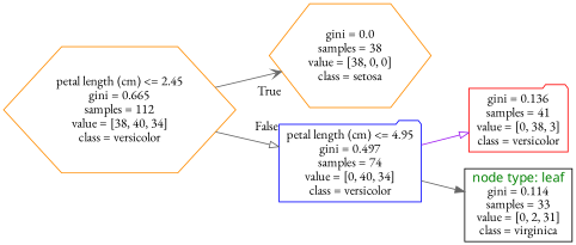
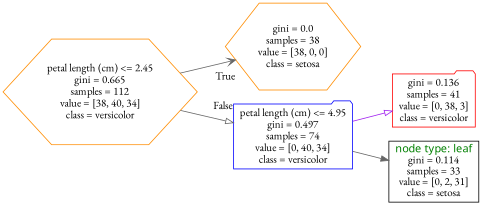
  digraph {
    rankdir=LR
    fontname="EB Garamond"
    node [shape=hexagon color=darkorange fontname="EB Garamond"]
    edge [color=gray40 arrowhead=onormal fontname="EB Garamond"]
    n1 [label="petal length (cm) <= 2.45\ngini = 0.665\nsamples = 112\nvalue = [38, 40, 34]\nclass = versicolor"]
    n2 [label="gini = 0.0\nsamples = 38\nvalue = [38, 0, 0]\nclass = setosa"]
    n3 [label="petal length (cm) <= 4.95\ngini = 0.497\nsamples = 74\nvalue = [0, 40, 34]\nclass = versicolor" shape=folder color=blue]
    n4 [label="gini = 0.136\nsamples = 41\nvalue = [0, 38, 3]\nclass = versicolor" shape=folder color=red]
-   n5 [label=<<FONT COLOR="#008000" FACE="boldfontname">node type: leaf</FONT><br/><FONT COLOR="black">gini = 0.114<br/>samples = 33<br/>value = [0, 2, 31]<br/>class = virginica</FONT>> shape=box color=""]
+   n5 [label=<<FONT COLOR="#008000" FACE="boldfontname">node type: leaf</FONT><br/><FONT COLOR="black">gini = 0.114<br/>samples = 33<br/>value = [0, 2, 31]<br/>class = setosa</FONT>> shape=box color=""]
    n1 -> n2 [headlabel=True labelangle=45 labeldistance=2.5 arrowhead=vee]
    n1 -> n3 [headlabel=False labelangle=-45 labeldistance=2.5]
    n3 -> n4 [color=purple]
    n3 -> n5 [arrowhead=normal]
  }
